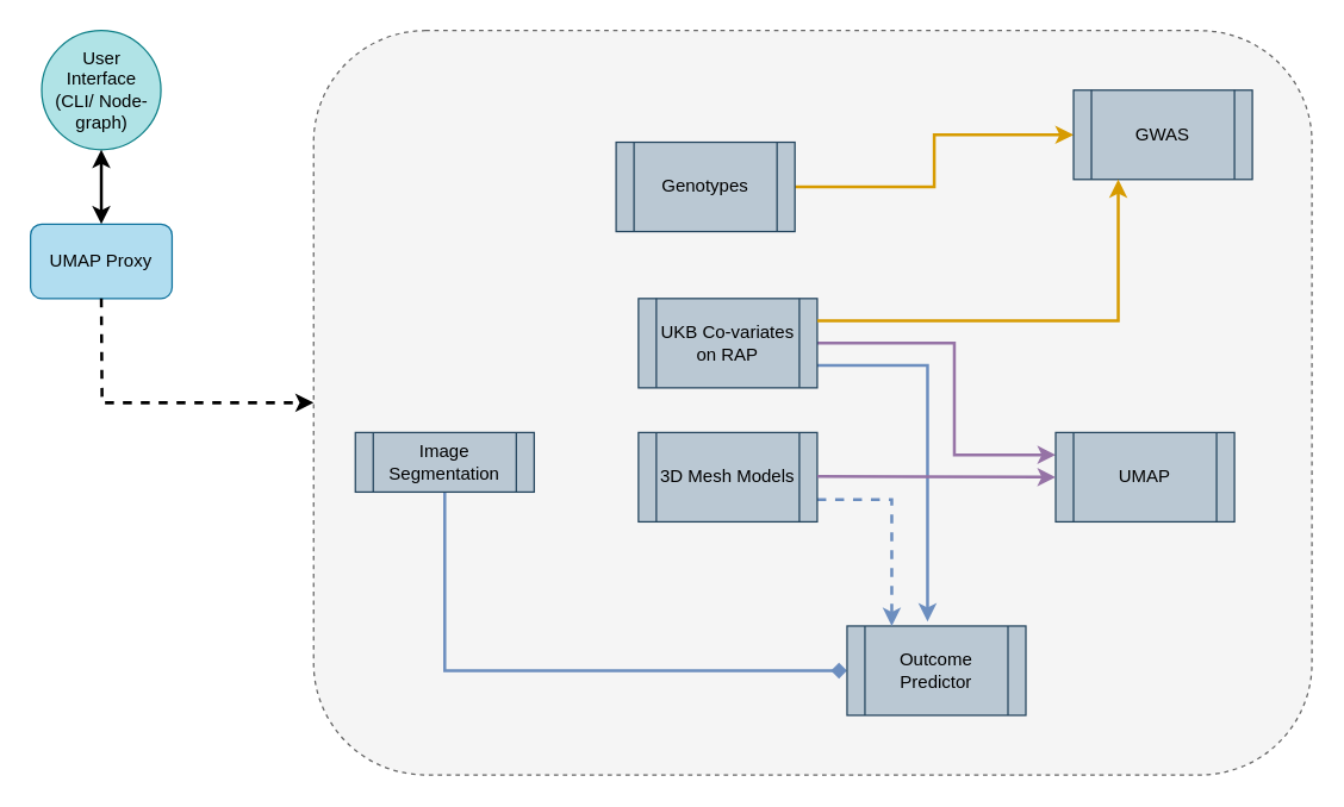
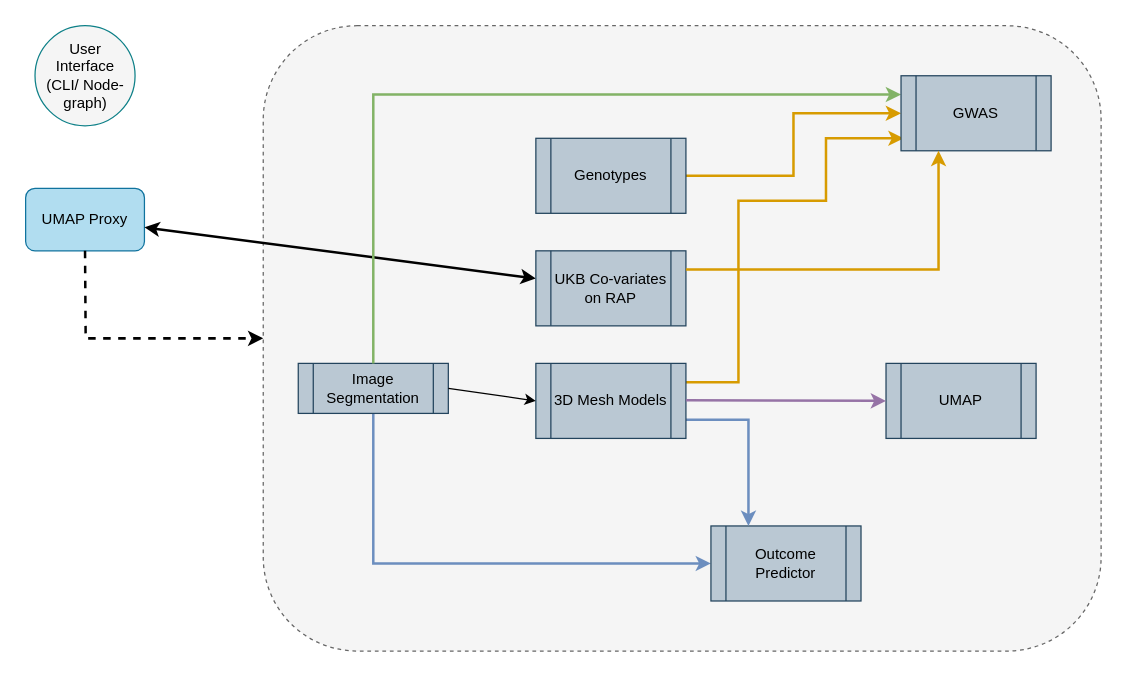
  <mxCell id="0" />
  <mxCell id="1" parent="0" />
  <mxCell id="2" value="" style="rounded=1;whiteSpace=wrap;html=1;fillColor=#f5f5f5;dashed=1;fontColor=#333333;strokeColor=#666666;" vertex="1" parent="1"><mxGeometry x="210" y="20" width="670" height="500" as="geometry" /></mxCell>
  <mxCell id="3" value="UMAP Proxy" style="rounded=1;whiteSpace=wrap;html=1;fillColor=#b1ddf0;strokeColor=#10739e;" vertex="1" parent="1"><mxGeometry x="20" y="150" width="95" height="50" as="geometry" /></mxCell>
- <mxCell id="4" value="User &lt;br&gt;Interface&lt;br&gt;(CLI/ Node-graph)" style="ellipse;whiteSpace=wrap;html=1;aspect=fixed;fillColor=#b0e3e6;strokeColor=#0e8088;" vertex="1" parent="1"><mxGeometry x="27.5" y="20" width="80" height="80" as="geometry" /></mxCell>
- <mxCell id="5" value="" style="endArrow=classic;startArrow=classic;html=1;rounded=0;entryX=0.5;entryY=1;entryDx=0;entryDy=0;strokeWidth=2;" edge="1" parent="1" source="3" target="4"><mxGeometry width="50" height="50" relative="1" as="geometry"><mxPoint x="355" y="400" as="sourcePoint" /><mxPoint x="405" y="350" as="targetPoint" /></mxGeometry></mxCell>
- <mxCell id="6" style="edgeStyle=orthogonalEdgeStyle;rounded=0;orthogonalLoop=1;jettySize=auto;html=1;exitX=0.5;exitY=1;exitDx=0;exitDy=0;entryX=0;entryY=0.5;entryDx=0;entryDy=0;fillColor=#dae8fc;strokeColor=#6c8ebf;strokeWidth=2;endArrow=diamond;" edge="1" parent="1" source="7" target="8"><mxGeometry relative="1" as="geometry" /></mxCell>
+ <mxCell id="4" value="User &lt;br&gt;Interface&lt;br&gt;(CLI/ Node-graph)" style="ellipse;whiteSpace=wrap;html=1;aspect=fixed;fillColor=#f5f5f5;strokeColor=#0e8088;" vertex="1" parent="1"><mxGeometry x="27.5" y="20" width="80" height="80" as="geometry" /></mxCell>
+ <mxCell id="5" value="" style="endArrow=classic;startArrow=classic;html=1;rounded=0;strokeWidth=2;" edge="1" parent="1" source="3" target="14"><mxGeometry width="50" height="50" relative="1" as="geometry"><mxPoint x="355" y="400" as="sourcePoint" /><mxPoint x="405" y="350" as="targetPoint" /></mxGeometry></mxCell>
+ <mxCell id="6" style="edgeStyle=orthogonalEdgeStyle;rounded=0;orthogonalLoop=1;jettySize=auto;html=1;exitX=0.5;exitY=1;exitDx=0;exitDy=0;entryX=0;entryY=0.5;entryDx=0;entryDy=0;fillColor=#dae8fc;strokeColor=#6c8ebf;strokeWidth=2;" edge="1" parent="1" source="7" target="8"><mxGeometry relative="1" as="geometry" /></mxCell>
  <mxCell id="7" value="Image Segmentation" style="shape=process;whiteSpace=wrap;html=1;backgroundOutline=1;fillColor=#bac8d3;strokeColor=#23445d;" vertex="1" parent="1"><mxGeometry x="238" y="290" width="120" height="40" as="geometry" /></mxCell>
  <mxCell id="8" value="Outcome Predictor" style="shape=process;whiteSpace=wrap;html=1;backgroundOutline=1;fillColor=#bac8d3;strokeColor=#23445d;" vertex="1" parent="1"><mxGeometry x="568" y="420" width="120" height="60" as="geometry" /></mxCell>
- <mxCell id="9" style="edgeStyle=orthogonalEdgeStyle;rounded=0;orthogonalLoop=1;jettySize=auto;html=1;exitX=1;exitY=0.75;exitDx=0;exitDy=0;entryX=0.25;entryY=0;entryDx=0;entryDy=0;fillColor=#dae8fc;strokeColor=#6c8ebf;strokeWidth=2;dashed=1;" edge="1" parent="1" source="11" target="8"><mxGeometry relative="1" as="geometry" /></mxCell>
+ <mxCell id="9" style="edgeStyle=orthogonalEdgeStyle;rounded=0;orthogonalLoop=1;jettySize=auto;html=1;exitX=1;exitY=0.75;exitDx=0;exitDy=0;entryX=0.25;entryY=0;entryDx=0;entryDy=0;fillColor=#dae8fc;strokeColor=#6c8ebf;strokeWidth=2;" edge="1" parent="1" source="11" target="8"><mxGeometry relative="1" as="geometry" /></mxCell>
+ <mxCell id="10" style="edgeStyle=orthogonalEdgeStyle;rounded=0;orthogonalLoop=1;jettySize=auto;html=1;exitX=1;exitY=0.25;exitDx=0;exitDy=0;entryX=0.017;entryY=0.833;entryDx=0;entryDy=0;entryPerimeter=0;fillColor=#ffe6cc;strokeColor=#d79b00;strokeWidth=2;" edge="1" parent="1" source="11" target="19"><mxGeometry relative="1" as="geometry"><mxPoint x="700" y="110" as="targetPoint" /><Array as="points"><mxPoint x="590" y="305" /><mxPoint x="590" y="160" /><mxPoint x="660" y="160" /><mxPoint x="660" y="110" /></Array></mxGeometry></mxCell>
  <mxCell id="11" value="3D Mesh Models" style="shape=process;whiteSpace=wrap;html=1;backgroundOutline=1;fillColor=#bac8d3;strokeColor=#23445d;" vertex="1" parent="1"><mxGeometry x="428" y="290" width="120" height="60" as="geometry" /></mxCell>
- <mxCell id="12" style="edgeStyle=orthogonalEdgeStyle;rounded=0;orthogonalLoop=1;jettySize=auto;html=1;exitX=1;exitY=0.75;exitDx=0;exitDy=0;entryX=0.45;entryY=-0.05;entryDx=0;entryDy=0;entryPerimeter=0;fillColor=#dae8fc;strokeColor=#6c8ebf;strokeWidth=2;" edge="1" parent="1" source="14" target="8"><mxGeometry relative="1" as="geometry" /></mxCell>
- <mxCell id="13" style="edgeStyle=orthogonalEdgeStyle;rounded=0;orthogonalLoop=1;jettySize=auto;html=1;exitX=1;exitY=0.5;exitDx=0;exitDy=0;entryX=0;entryY=0.25;entryDx=0;entryDy=0;fillColor=#e1d5e7;strokeColor=#9673a6;strokeWidth=2;" edge="1" parent="1" source="14" target="18"><mxGeometry relative="1" as="geometry"><Array as="points"><mxPoint x="640" y="230" /><mxPoint x="640" y="305" /></Array></mxGeometry></mxCell>
  <mxCell id="14" value="UKB Co-variates on RAP" style="shape=process;whiteSpace=wrap;html=1;backgroundOutline=1;fillColor=#bac8d3;strokeColor=#23445d;" vertex="1" parent="1"><mxGeometry x="428" y="200" width="120" height="60" as="geometry" /></mxCell>
  <mxCell id="15" style="edgeStyle=orthogonalEdgeStyle;rounded=0;orthogonalLoop=1;jettySize=auto;html=1;exitX=1;exitY=0.5;exitDx=0;exitDy=0;entryX=0;entryY=0.5;entryDx=0;entryDy=0;fillColor=#ffe6cc;strokeColor=#d79b00;strokeWidth=2;" edge="1" parent="1" source="17" target="19"><mxGeometry relative="1" as="geometry" /></mxCell>
- <mxCell id="17" value="Genotypes" style="shape=process;whiteSpace=wrap;html=1;backgroundOutline=1;fillColor=#bac8d3;strokeColor=#23445d;" vertex="1" parent="1"><mxGeometry x="413" y="95" width="120" height="60" as="geometry" /></mxCell>
+ <mxCell id="16" style="edgeStyle=orthogonalEdgeStyle;rounded=0;orthogonalLoop=1;jettySize=auto;html=1;exitX=0.5;exitY=0;exitDx=0;exitDy=0;entryX=0;entryY=0.25;entryDx=0;entryDy=0;fillColor=#d5e8d4;strokeColor=#82b366;strokeWidth=2;" edge="1" parent="1" source="7" target="19"><mxGeometry relative="1" as="geometry"><mxPoint x="700" y="50" as="targetPoint" /><Array as="points"><mxPoint x="298" y="75" /></Array></mxGeometry></mxCell>
+ <mxCell id="17" value="Genotypes" style="shape=process;whiteSpace=wrap;html=1;backgroundOutline=1;fillColor=#bac8d3;strokeColor=#23445d;" vertex="1" parent="1"><mxGeometry x="428" y="110" width="120" height="60" as="geometry" /></mxCell>
  <mxCell id="18" value="UMAP" style="shape=process;whiteSpace=wrap;html=1;backgroundOutline=1;fillColor=#bac8d3;strokeColor=#23445d;" vertex="1" parent="1"><mxGeometry x="708" y="290" width="120" height="60" as="geometry" /></mxCell>
  <mxCell id="19" value="GWAS" style="shape=process;whiteSpace=wrap;html=1;backgroundOutline=1;fillColor=#bac8d3;strokeColor=#23445d;" vertex="1" parent="1"><mxGeometry x="720" y="60" width="120" height="60" as="geometry" /></mxCell>
+ <mxCell id="20" value="" style="endArrow=classic;html=1;rounded=0;exitX=1;exitY=0.5;exitDx=0;exitDy=0;entryX=0;entryY=0.5;entryDx=0;entryDy=0;" edge="1" parent="1" source="7" target="11"><mxGeometry width="50" height="50" relative="1" as="geometry"><mxPoint x="390" y="420" as="sourcePoint" /><mxPoint x="440" y="370" as="targetPoint" /></mxGeometry></mxCell>
  <mxCell id="21" value="" style="endArrow=classic;html=1;rounded=0;exitX=1;exitY=0.5;exitDx=0;exitDy=0;entryX=0;entryY=0.5;entryDx=0;entryDy=0;fillColor=#e1d5e7;strokeColor=#9673a6;strokeWidth=2;" edge="1" parent="1" target="18"><mxGeometry width="50" height="50" relative="1" as="geometry"><mxPoint x="548" y="319.5" as="sourcePoint" /><mxPoint x="618" y="319.5" as="targetPoint" /></mxGeometry></mxCell>
  <mxCell id="22" style="edgeStyle=orthogonalEdgeStyle;rounded=0;orthogonalLoop=1;jettySize=auto;html=1;exitX=1;exitY=0.5;exitDx=0;exitDy=0;entryX=0.25;entryY=1;entryDx=0;entryDy=0;fillColor=#ffe6cc;strokeColor=#d79b00;strokeWidth=2;" edge="1" parent="1" target="19"><mxGeometry relative="1" as="geometry"><mxPoint x="548" y="215" as="sourcePoint" /><mxPoint x="750" y="130" as="targetPoint" /><Array as="points"><mxPoint x="750" y="215" /></Array></mxGeometry></mxCell>
  <mxCell id="23" value="" style="endArrow=classic;html=1;rounded=0;exitX=0.5;exitY=1;exitDx=0;exitDy=0;entryX=0;entryY=0.5;entryDx=0;entryDy=0;dashed=1;strokeWidth=2;" edge="1" parent="1" source="3" target="2"><mxGeometry width="50" height="50" relative="1" as="geometry"><mxPoint x="80" y="370" as="sourcePoint" /><mxPoint x="130" y="320" as="targetPoint" /><Array as="points"><mxPoint x="68" y="270" /></Array></mxGeometry></mxCell>
